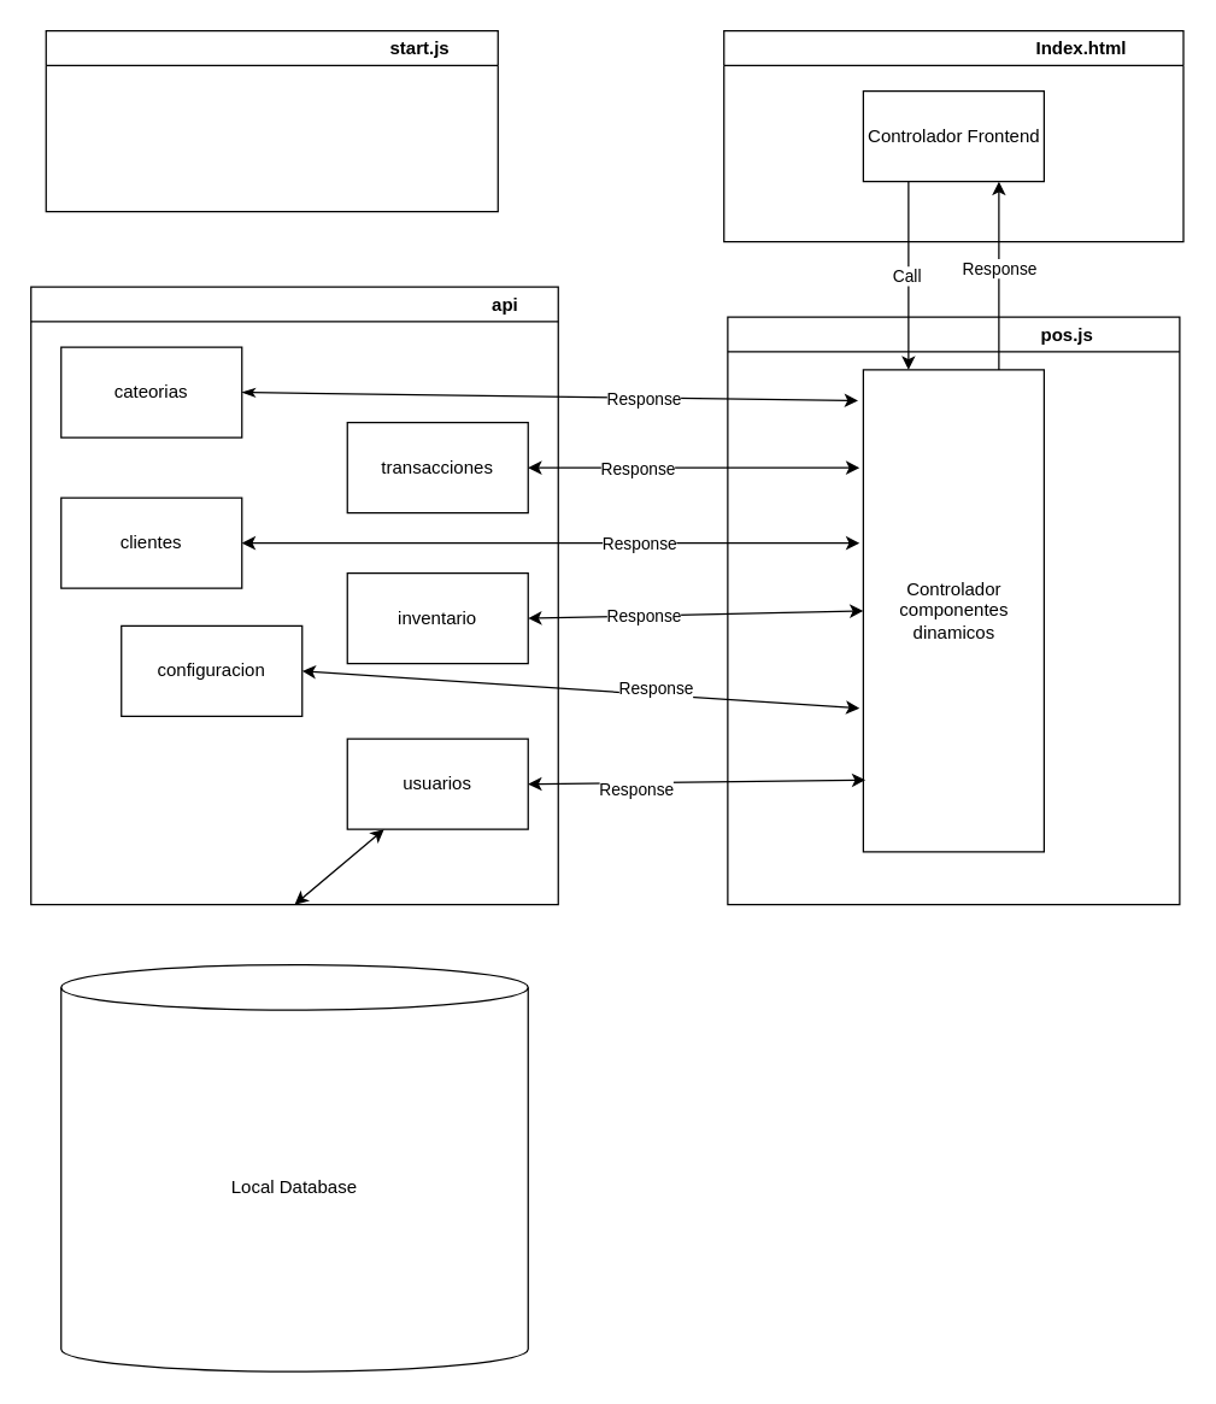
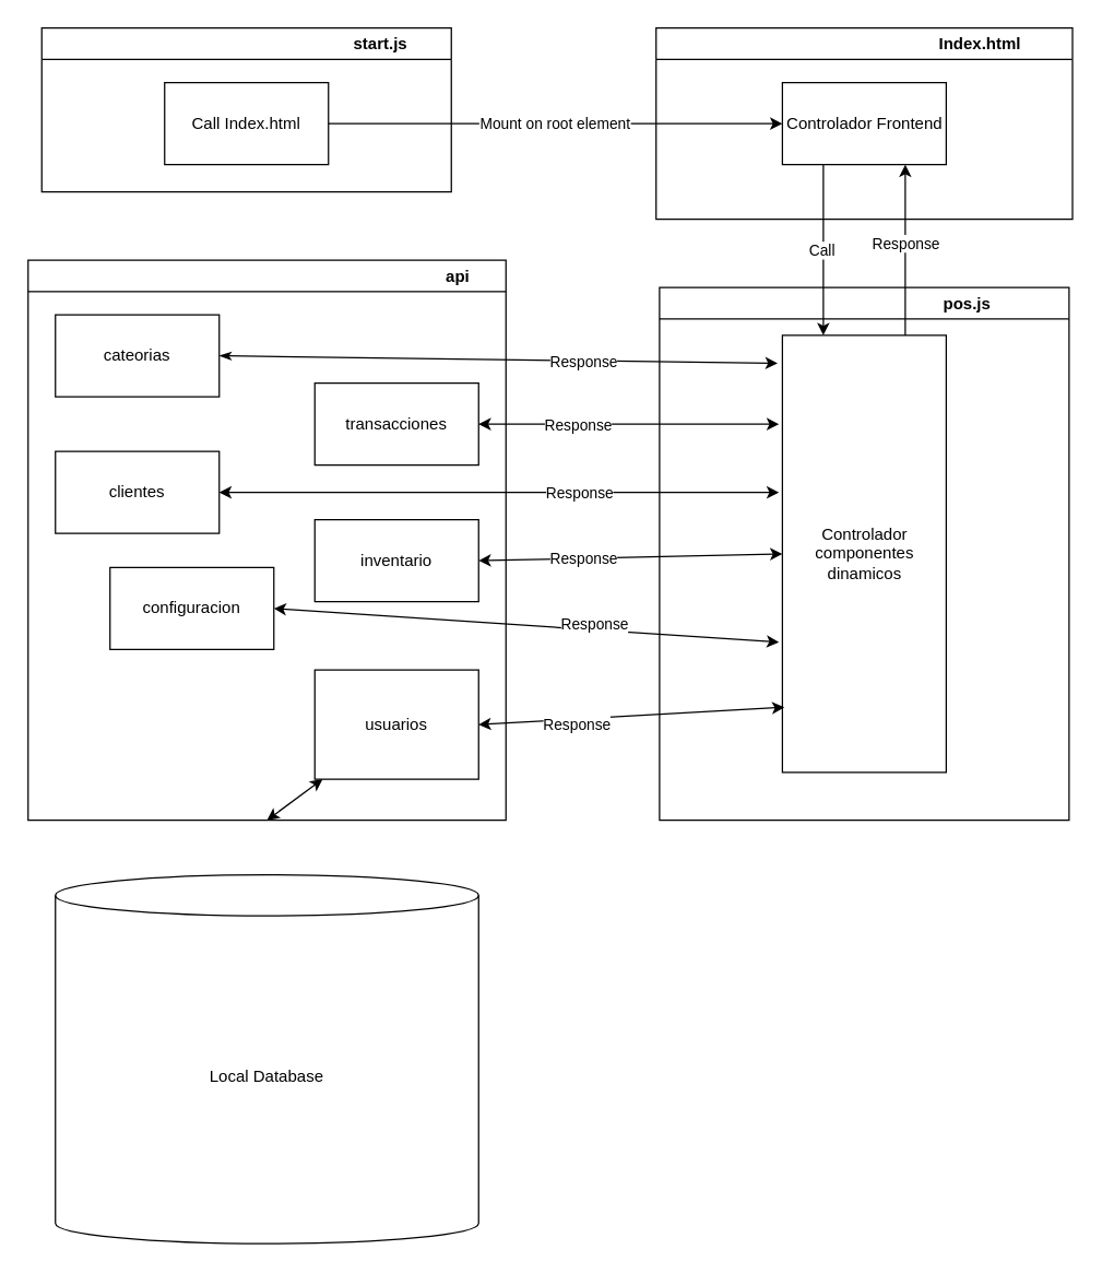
  <mxCell id="0" />
  <mxCell id="1" parent="0" />
  <mxCell id="2" value="&amp;nbsp; &amp;nbsp; &amp;nbsp; &amp;nbsp; &amp;nbsp; &amp;nbsp; &amp;nbsp; &amp;nbsp; &amp;nbsp; &amp;nbsp; &amp;nbsp; &amp;nbsp; &amp;nbsp; &amp;nbsp; &amp;nbsp; &amp;nbsp; &amp;nbsp; &amp;nbsp; &amp;nbsp; &amp;nbsp; &amp;nbsp; &amp;nbsp; &amp;nbsp; &amp;nbsp; &amp;nbsp; &amp;nbsp; &amp;nbsp; &amp;nbsp; &amp;nbsp; &amp;nbsp;start.js" style="swimlane;whiteSpace=wrap;html=1;" vertex="1" parent="1"><mxGeometry x="30" y="20" width="300" height="120" as="geometry" /></mxCell>
+ <mxCell id="3" value="Call Index.html" style="rounded=0;whiteSpace=wrap;html=1;" vertex="1" parent="2"><mxGeometry x="90" y="40" width="120" height="60" as="geometry" /></mxCell>
  <mxCell id="4" value="&amp;nbsp; &amp;nbsp; &amp;nbsp; &amp;nbsp; &amp;nbsp; &amp;nbsp; &amp;nbsp; &amp;nbsp; &amp;nbsp; &amp;nbsp; &amp;nbsp; &amp;nbsp; &amp;nbsp; &amp;nbsp; &amp;nbsp; &amp;nbsp; &amp;nbsp; &amp;nbsp; &amp;nbsp; &amp;nbsp; &amp;nbsp; &amp;nbsp; &amp;nbsp; &amp;nbsp; &amp;nbsp; &amp;nbsp;Index.html" style="swimlane;whiteSpace=wrap;html=1;" vertex="1" parent="1"><mxGeometry x="480" y="20" width="305" height="140" as="geometry"><mxRectangle x="425" y="40" width="100" height="30" as="alternateBounds" /></mxGeometry></mxCell>
  <mxCell id="5" value="Controlador Frontend" style="rounded=0;whiteSpace=wrap;html=1;" vertex="1" parent="4"><mxGeometry x="92.5" y="40" width="120" height="60" as="geometry" /></mxCell>
+ <mxCell id="6" value="Mount on root element" style="edgeStyle=none;html=1;exitX=1;exitY=0.5;exitDx=0;exitDy=0;" edge="1" parent="1" source="3" target="5"><mxGeometry relative="1" as="geometry" /></mxCell>
  <mxCell id="7" value="&amp;nbsp; &amp;nbsp; &amp;nbsp; &amp;nbsp; &amp;nbsp; &amp;nbsp; &amp;nbsp; &amp;nbsp; &amp;nbsp; &amp;nbsp; &amp;nbsp; &amp;nbsp; &amp;nbsp; &amp;nbsp; &amp;nbsp; &amp;nbsp; &amp;nbsp; &amp;nbsp; &amp;nbsp; &amp;nbsp; &amp;nbsp; &amp;nbsp; &amp;nbsp;pos.js" style="swimlane;whiteSpace=wrap;html=1;startSize=23;" vertex="1" parent="1"><mxGeometry x="482.5" y="210" width="300" height="390" as="geometry" /></mxCell>
  <mxCell id="8" value="Controlador componentes dinamicos" style="rounded=0;whiteSpace=wrap;html=1;" vertex="1" parent="7"><mxGeometry x="90" y="35" width="120" height="320" as="geometry" /></mxCell>
  <mxCell id="9" value="Call&amp;nbsp;" style="edgeStyle=none;html=1;exitX=0.25;exitY=1;exitDx=0;exitDy=0;entryX=0.25;entryY=0;entryDx=0;entryDy=0;" edge="1" parent="1" source="5" target="8"><mxGeometry relative="1" as="geometry" /></mxCell>
  <mxCell id="10" style="edgeStyle=none;html=1;exitX=0.75;exitY=0;exitDx=0;exitDy=0;entryX=0.75;entryY=1;entryDx=0;entryDy=0;" edge="1" parent="1" source="8" target="5"><mxGeometry relative="1" as="geometry" /></mxCell>
  <mxCell id="11" value="Response" style="edgeLabel;html=1;align=center;verticalAlign=middle;resizable=0;points=[];" vertex="1" connectable="0" parent="10"><mxGeometry x="-0.201" relative="1" as="geometry"><mxPoint y="-18" as="offset" /></mxGeometry></mxCell>
  <mxCell id="12" style="edgeStyle=none;html=1;exitX=0.5;exitY=1;exitDx=0;exitDy=0;startArrow=classic;startFill=1;" edge="1" parent="1" source="13" target="19"><mxGeometry relative="1" as="geometry" /></mxCell>
  <mxCell id="13" value="&amp;nbsp; &amp;nbsp; &amp;nbsp; &amp;nbsp; &amp;nbsp; &amp;nbsp; &amp;nbsp; &amp;nbsp; &amp;nbsp; &amp;nbsp; &amp;nbsp; &amp;nbsp; &amp;nbsp; &amp;nbsp; &amp;nbsp; &amp;nbsp; &amp;nbsp; &amp;nbsp; &amp;nbsp; &amp;nbsp; &amp;nbsp; &amp;nbsp; &amp;nbsp; &amp;nbsp; &amp;nbsp; &amp;nbsp; &amp;nbsp; &amp;nbsp; &amp;nbsp; &amp;nbsp; &amp;nbsp; &amp;nbsp; &amp;nbsp; &amp;nbsp; &amp;nbsp; &amp;nbsp; &amp;nbsp; &amp;nbsp; &amp;nbsp; &amp;nbsp; &amp;nbsp; &amp;nbsp; api" style="swimlane;whiteSpace=wrap;html=1;" vertex="1" parent="1"><mxGeometry x="20" y="190" width="350" height="410" as="geometry" /></mxCell>
  <mxCell id="14" value="cateorias" style="rounded=0;whiteSpace=wrap;html=1;" vertex="1" parent="13"><mxGeometry x="20" y="40" width="120" height="60" as="geometry" /></mxCell>
  <mxCell id="15" value="clientes" style="rounded=0;whiteSpace=wrap;html=1;" vertex="1" parent="13"><mxGeometry x="20" y="140" width="120" height="60" as="geometry" /></mxCell>
  <mxCell id="16" value="inventario" style="rounded=0;whiteSpace=wrap;html=1;" vertex="1" parent="13"><mxGeometry x="210" y="190" width="120" height="60" as="geometry" /></mxCell>
  <mxCell id="17" value="configuracion" style="rounded=0;whiteSpace=wrap;html=1;" vertex="1" parent="13"><mxGeometry x="60" y="225" width="120" height="60" as="geometry" /></mxCell>
  <mxCell id="18" value="transacciones" style="rounded=0;whiteSpace=wrap;html=1;" vertex="1" parent="13"><mxGeometry x="210" y="90" width="120" height="60" as="geometry" /></mxCell>
- <mxCell id="19" value="usuarios" style="rounded=0;whiteSpace=wrap;html=1;" vertex="1" parent="13"><mxGeometry x="210" y="300" width="120" height="60" as="geometry" /></mxCell>
+ <mxCell id="19" value="usuarios" style="rounded=0;whiteSpace=wrap;html=1;" vertex="1" parent="13"><mxGeometry x="210" y="300" width="120" height="80" as="geometry" /></mxCell>
  <mxCell id="20" style="html=1;exitX=1;exitY=0.5;exitDx=0;exitDy=0;entryX=-0.029;entryY=0.064;entryDx=0;entryDy=0;entryPerimeter=0;startArrow=classicThin;startFill=1;" edge="1" parent="1" source="14" target="8"><mxGeometry relative="1" as="geometry" /></mxCell>
  <mxCell id="21" value="Response" style="edgeLabel;html=1;align=center;verticalAlign=middle;resizable=0;points=[];" vertex="1" connectable="0" parent="20"><mxGeometry x="0.305" y="-1" relative="1" as="geometry"><mxPoint as="offset" /></mxGeometry></mxCell>
  <mxCell id="22" style="edgeStyle=none;html=1;exitX=1;exitY=0.5;exitDx=0;exitDy=0;startArrow=classic;startFill=1;" edge="1" parent="1" source="18"><mxGeometry relative="1" as="geometry"><mxPoint x="570" y="310" as="targetPoint" /></mxGeometry></mxCell>
  <mxCell id="23" value="Response" style="edgeLabel;html=1;align=center;verticalAlign=middle;resizable=0;points=[];" vertex="1" connectable="0" parent="22"><mxGeometry x="-0.344" relative="1" as="geometry"><mxPoint as="offset" /></mxGeometry></mxCell>
  <mxCell id="24" style="edgeStyle=none;html=1;exitX=1;exitY=0.5;exitDx=0;exitDy=0;startArrow=classic;startFill=1;" edge="1" parent="1" source="15"><mxGeometry relative="1" as="geometry"><mxPoint x="570" y="360" as="targetPoint" /></mxGeometry></mxCell>
  <mxCell id="25" value="Response" style="edgeLabel;html=1;align=center;verticalAlign=middle;resizable=0;points=[];" vertex="1" connectable="0" parent="24"><mxGeometry x="0.284" relative="1" as="geometry"><mxPoint as="offset" /></mxGeometry></mxCell>
  <mxCell id="26" style="edgeStyle=none;html=1;exitX=1;exitY=0.5;exitDx=0;exitDy=0;entryX=0;entryY=0.5;entryDx=0;entryDy=0;startArrow=classic;startFill=1;" edge="1" parent="1" source="16" target="8"><mxGeometry relative="1" as="geometry" /></mxCell>
  <mxCell id="27" value="Response" style="edgeLabel;html=1;align=center;verticalAlign=middle;resizable=0;points=[];" vertex="1" connectable="0" parent="26"><mxGeometry x="-0.309" relative="1" as="geometry"><mxPoint as="offset" /></mxGeometry></mxCell>
  <mxCell id="28" style="edgeStyle=none;html=1;exitX=1;exitY=0.5;exitDx=0;exitDy=0;startArrow=classic;startFill=1;" edge="1" parent="1" source="17"><mxGeometry relative="1" as="geometry"><mxPoint x="570" y="469.647" as="targetPoint" /></mxGeometry></mxCell>
  <mxCell id="29" value="Response" style="edgeLabel;html=1;align=center;verticalAlign=middle;resizable=0;points=[];" vertex="1" connectable="0" parent="28"><mxGeometry x="0.267" y="4" relative="1" as="geometry"><mxPoint as="offset" /></mxGeometry></mxCell>
  <mxCell id="30" style="edgeStyle=none;html=1;exitX=1;exitY=0.5;exitDx=0;exitDy=0;entryX=0.012;entryY=0.851;entryDx=0;entryDy=0;entryPerimeter=0;startArrow=classic;startFill=1;" edge="1" parent="1" source="19" target="8"><mxGeometry relative="1" as="geometry" /></mxCell>
  <mxCell id="31" value="Response" style="edgeLabel;html=1;align=center;verticalAlign=middle;resizable=0;points=[];" vertex="1" connectable="0" parent="30"><mxGeometry x="-0.367" y="-4" relative="1" as="geometry"><mxPoint as="offset" /></mxGeometry></mxCell>
  <mxCell id="32" value="Local Database" style="shape=cylinder3;whiteSpace=wrap;html=1;boundedLbl=1;backgroundOutline=1;size=15;" vertex="1" parent="1"><mxGeometry x="40" y="640" width="310" height="270" as="geometry" /></mxCell>
